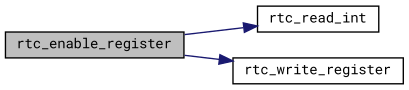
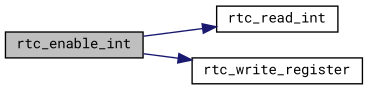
  digraph {
    fontname="Roboto Mono"
    rankdir=LR
    node [color=black fillcolor=white fontname="Roboto Mono" fontsize=10 shape=record style=filled]
    edge [color=midnightblue fontname="Roboto Mono" fontsize=10 labelfontname=Helvetica labelfontsize=10 style=solid]
-   n1 [fillcolor=grey75 fontcolor=black height=0.2 label=rtc_enable_register width=0.4]
+   n1 [fillcolor=grey75 fontcolor=black height=0.2 label=rtc_enable_int width=0.4]
    n2 [height=0.2 label=rtc_read_int width=0.4]
    n3 [height=0.2 label=rtc_write_register width=0.4]
    n1 -> n2
    n1 -> n3
  }
